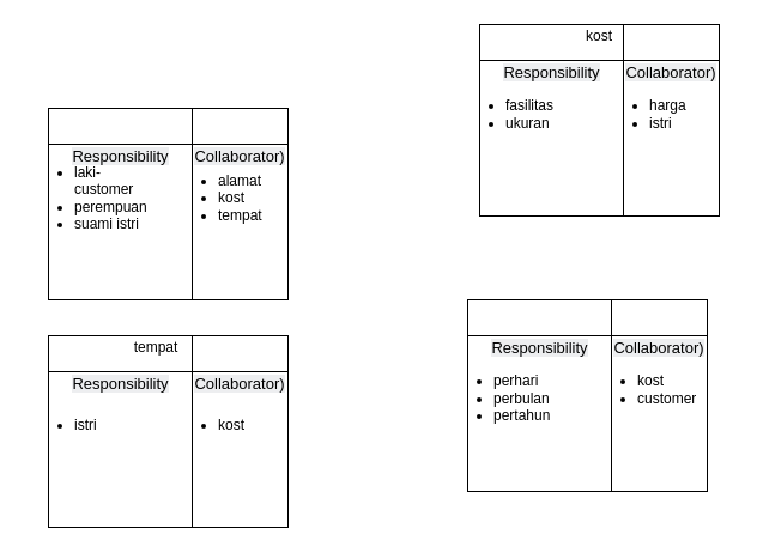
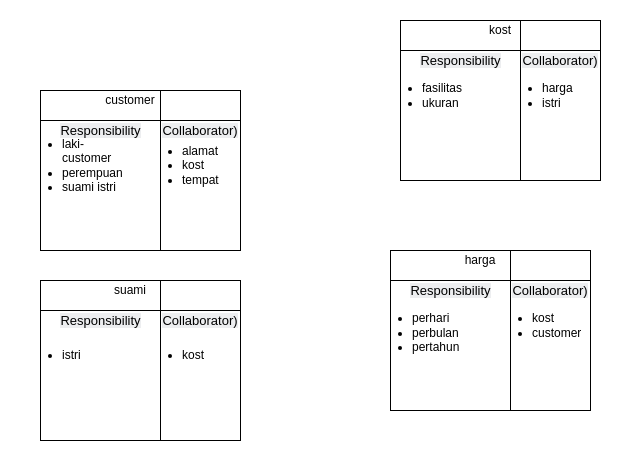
  <mxCell id="0" />
  <mxCell id="1" parent="0" />
  <mxCell id="2" value="" style="shape=internalStorage;whiteSpace=wrap;html=1;backgroundOutline=1;direction=south;dx=30;dy=80;" vertex="1" parent="1"><mxGeometry x="40" y="90" width="200" height="160" as="geometry" /></mxCell>
  <mxCell id="3" value="" style="shape=internalStorage;whiteSpace=wrap;html=1;backgroundOutline=1;direction=south;dx=30;dy=80;" vertex="1" parent="1"><mxGeometry x="400" y="20" width="200" height="160" as="geometry" /></mxCell>
  <mxCell id="4" value="" style="shape=internalStorage;whiteSpace=wrap;html=1;backgroundOutline=1;direction=south;dx=30;dy=80;" vertex="1" parent="1"><mxGeometry x="390" y="250" width="200" height="160" as="geometry" /></mxCell>
+ <mxCell id="5" value="customer" style="text;html=1;strokeColor=none;fillColor=none;align=center;verticalAlign=middle;whiteSpace=wrap;rounded=0;" vertex="1" parent="1"><mxGeometry x="110" y="90" width="40" height="20" as="geometry" /></mxCell>
  <mxCell id="6" value="&lt;span style=&quot;font-family: arial, helvetica, sans-serif; font-size: 13px; text-align: justify; background-color: rgb(237, 238, 240);&quot;&gt;Responsibility&lt;/span&gt;" style="text;html=1;align=center;verticalAlign=middle;resizable=0;points=[];autosize=1;" vertex="1" parent="1"><mxGeometry x="50" y="120" width="100" height="20" as="geometry" /></mxCell>
  <mxCell id="7" value="&lt;span style=&quot;font-family: arial, helvetica, sans-serif; font-size: 13px; text-align: justify; background-color: rgb(237, 238, 240);&quot;&gt;Collaborator)&lt;/span&gt;" style="text;html=1;strokeColor=none;fillColor=none;align=center;verticalAlign=middle;whiteSpace=wrap;rounded=0;" vertex="1" parent="1"><mxGeometry x="530" y="280" width="40" height="20" as="geometry" /></mxCell>
  <mxCell id="8" value="&lt;ul&gt;&lt;li&gt;laki-customer&lt;/li&gt;&lt;li&gt;perempuan&lt;/li&gt;&lt;li&gt;suami istri&lt;/li&gt;&lt;/ul&gt;" style="text;strokeColor=none;fillColor=none;html=1;whiteSpace=wrap;verticalAlign=middle;overflow=hidden;" vertex="1" parent="1"><mxGeometry x="20" y="120" width="110" height="90" as="geometry" /></mxCell>
  <mxCell id="9" value="kost" style="text;html=1;strokeColor=none;fillColor=none;align=center;verticalAlign=middle;whiteSpace=wrap;rounded=0;" vertex="1" parent="1"><mxGeometry x="480" y="20" width="40" height="20" as="geometry" /></mxCell>
+ <mxCell id="10" value="harga" style="text;html=1;strokeColor=none;fillColor=none;align=center;verticalAlign=middle;whiteSpace=wrap;rounded=0;" vertex="1" parent="1"><mxGeometry x="460" y="250" width="40" height="20" as="geometry" /></mxCell>
  <mxCell id="11" value="&lt;span style=&quot;font-family: arial, helvetica, sans-serif; font-size: 13px; text-align: justify; background-color: rgb(237, 238, 240);&quot;&gt;Responsibility&lt;/span&gt;" style="text;html=1;align=center;verticalAlign=middle;resizable=0;points=[];autosize=1;" vertex="1" parent="1"><mxGeometry x="410" y="50" width="100" height="20" as="geometry" /></mxCell>
  <mxCell id="12" value="&lt;span style=&quot;font-family: arial, helvetica, sans-serif; font-size: 13px; text-align: justify; background-color: rgb(237, 238, 240);&quot;&gt;Responsibility&lt;/span&gt;" style="text;html=1;align=center;verticalAlign=middle;resizable=0;points=[];autosize=1;" vertex="1" parent="1"><mxGeometry x="400" y="280" width="100" height="20" as="geometry" /></mxCell>
  <mxCell id="13" value="&lt;span style=&quot;font-family: arial, helvetica, sans-serif; font-size: 13px; text-align: justify; background-color: rgb(237, 238, 240);&quot;&gt;Collaborator)&lt;/span&gt;" style="text;html=1;strokeColor=none;fillColor=none;align=center;verticalAlign=middle;whiteSpace=wrap;rounded=0;" vertex="1" parent="1"><mxGeometry x="540" y="50" width="40" height="20" as="geometry" /></mxCell>
  <mxCell id="14" value="&lt;span style=&quot;font-family: arial, helvetica, sans-serif; font-size: 13px; text-align: justify; background-color: rgb(237, 238, 240);&quot;&gt;Collaborator)&lt;/span&gt;" style="text;html=1;strokeColor=none;fillColor=none;align=center;verticalAlign=middle;whiteSpace=wrap;rounded=0;" vertex="1" parent="1"><mxGeometry x="180" y="120" width="40" height="20" as="geometry" /></mxCell>
  <mxCell id="15" value="&lt;ul&gt;&lt;li&gt;fa&lt;span style=&quot;color: rgba(0 , 0 , 0 , 0) ; font-family: monospace ; font-size: 0px&quot;&gt;%3CmxGraphModel%3E%3Croot%3E%3CmxCell%20id%3D%220%22%2F%3E%3CmxCell%20id%3D%221%22%20parent%3D%220%22%2F%3E%3CmxCell%20id%3D%222%22%20value%3D%22%26lt%3Bul%26gt%3B%26lt%3Bli%26gt%3B%26lt%3Bbr%26gt%3B%26lt%3B%2Fli%26gt%3B%26lt%3Bli%26gt%3BValue%202%26lt%3B%2Fli%26gt%3B%26lt%3Bli%26gt%3BValue%203%26lt%3B%2Fli%26gt%3B%26lt%3B%2Ful%26gt%3B%22%20style%3D%22text%3BstrokeColor%3Dnone%3BfillColor%3Dnone%3Bhtml%3D1%3BwhiteSpace%3Dwrap%3BverticalAlign%3Dmiddle%3Boverflow%3Dhidden%3B%22%20vertex%3D%221%22%20parent%3D%221%22%3E%3CmxGeometry%20x%3D%2290%22%20y%3D%22170%22%20width%3D%22110%22%20height%3D%2290%22%20as%3D%22geometry%22%2F%3E%3C%2FmxCell%3E%3C%2Froot%3E%3C%2FmxGraphModel%3E&lt;/span&gt;silitas&lt;/li&gt;&lt;li&gt;ukuran&lt;/li&gt;&lt;/ul&gt;" style="text;strokeColor=none;fillColor=none;html=1;whiteSpace=wrap;verticalAlign=middle;overflow=hidden;" vertex="1" parent="1"><mxGeometry x="380" y="50" width="110" height="90" as="geometry" /></mxCell>
  <mxCell id="16" value="&lt;div&gt;&lt;br&gt;&lt;/div&gt;&lt;ul&gt;&lt;li&gt;perhari&lt;/li&gt;&lt;li&gt;perbulan&lt;span style=&quot;color: rgba(0 , 0 , 0 , 0) ; font-family: monospace ; font-size: 0px&quot;&gt;%3CmxGraphModel%3E%3Croot%3E%3CmxCell%20id%3D%220%22%2F%3E%3CmxCell%20id%3D%221%22%20parent%3D%220%22%2F%3E%3CmxCell%20id%3D%222%22%20value%3D%22%26lt%3Bul%26gt%3B%26lt%3Bli%26gt%3B%26lt%3Bbr%26gt%3B%26lt%3B%2Fli%26gt%3B%26lt%3Bli%26gt%3BValue%202%26lt%3B%2Fli%26gt%3B%26lt%3Bli%26gt%3BValue%203%26lt%3B%2Fli%26gt%3B%26lt%3B%2Ful%26gt%3B%22%20style%3D%22text%3BstrokeColor%3Dnone%3BfillColor%3Dnone%3Bhtml%3D1%3BwhiteSpace%3Dwrap%3BverticalAlign%3Dmiddle%3Boverflow%3Dhidden%3B%22%20vertex%3D%221%22%20parent%3D%221%22%3E%3CmxGeometry%20x%3D%2290%22%20y%3D%22170%22%20width%3D%22110%22%20height%3D%2290%22%20as%3D%22geometry%22%2F%3E%3C%2FmxCell%3E%3C%2Froot%3E%3C%2FmxGraphModel&lt;/span&gt;&lt;/li&gt;&lt;li&gt;pertahun&lt;/li&gt;&lt;/ul&gt;" style="text;strokeColor=none;fillColor=none;html=1;whiteSpace=wrap;verticalAlign=middle;overflow=hidden;" vertex="1" parent="1"><mxGeometry x="370" y="280" width="110" height="90" as="geometry" /></mxCell>
  <mxCell id="17" value="&lt;ul&gt;&lt;li&gt;kost&lt;/li&gt;&lt;li&gt;customer&lt;/li&gt;&lt;/ul&gt;" style="text;strokeColor=none;fillColor=none;html=1;whiteSpace=wrap;verticalAlign=middle;overflow=hidden;" vertex="1" parent="1"><mxGeometry x="490" y="280" width="110" height="90" as="geometry" /></mxCell>
  <mxCell id="18" value="&lt;ul&gt;&lt;li&gt;harga&lt;/li&gt;&lt;li&gt;istri&lt;/li&gt;&lt;/ul&gt;" style="text;strokeColor=none;fillColor=none;html=1;whiteSpace=wrap;verticalAlign=middle;overflow=hidden;" vertex="1" parent="1"><mxGeometry x="500" y="50" width="110" height="90" as="geometry" /></mxCell>
  <mxCell id="19" value="&lt;ul&gt;&lt;li&gt;alamat&lt;/li&gt;&lt;li&gt;kost&lt;/li&gt;&lt;li&gt;tempat&lt;/li&gt;&lt;/ul&gt;" style="text;strokeColor=none;fillColor=none;html=1;whiteSpace=wrap;verticalAlign=middle;overflow=hidden;" vertex="1" parent="1"><mxGeometry x="140" y="120" width="110" height="90" as="geometry" /></mxCell>
  <mxCell id="20" value="" style="shape=internalStorage;whiteSpace=wrap;html=1;backgroundOutline=1;direction=south;dx=30;dy=80;" vertex="1" parent="1"><mxGeometry x="40" y="280" width="200" height="160" as="geometry" /></mxCell>
  <mxCell id="21" value="&lt;span style=&quot;font-family: arial, helvetica, sans-serif; font-size: 13px; text-align: justify; background-color: rgb(237, 238, 240);&quot;&gt;Responsibility&lt;/span&gt;" style="text;html=1;align=center;verticalAlign=middle;resizable=0;points=[];autosize=1;" vertex="1" parent="1"><mxGeometry x="50" y="310" width="100" height="20" as="geometry" /></mxCell>
  <mxCell id="22" value="&lt;span style=&quot;font-family: arial, helvetica, sans-serif; font-size: 13px; text-align: justify; background-color: rgb(237, 238, 240);&quot;&gt;Collaborator)&lt;/span&gt;" style="text;html=1;strokeColor=none;fillColor=none;align=center;verticalAlign=middle;whiteSpace=wrap;rounded=0;" vertex="1" parent="1"><mxGeometry x="180" y="310" width="40" height="20" as="geometry" /></mxCell>
  <mxCell id="23" value="&lt;ul&gt;&lt;li&gt;istri&lt;/li&gt;&lt;/ul&gt;" style="text;strokeColor=none;fillColor=none;html=1;whiteSpace=wrap;verticalAlign=middle;overflow=hidden;" vertex="1" parent="1"><mxGeometry x="20" y="310" width="110" height="90" as="geometry" /></mxCell>
  <mxCell id="24" value="&lt;ul&gt;&lt;li&gt;kost&lt;/li&gt;&lt;/ul&gt;" style="text;strokeColor=none;fillColor=none;html=1;whiteSpace=wrap;verticalAlign=middle;overflow=hidden;" vertex="1" parent="1"><mxGeometry x="140" y="310" width="110" height="90" as="geometry" /></mxCell>
- <mxCell id="25" value="tempat" style="text;html=1;strokeColor=none;fillColor=none;align=center;verticalAlign=middle;whiteSpace=wrap;rounded=0;" vertex="1" parent="1"><mxGeometry x="110" y="280" width="40" height="20" as="geometry" /></mxCell>
+ <mxCell id="25" value="suami" style="text;html=1;strokeColor=none;fillColor=none;align=center;verticalAlign=middle;whiteSpace=wrap;rounded=0;" vertex="1" parent="1"><mxGeometry x="110" y="280" width="40" height="20" as="geometry" /></mxCell>
